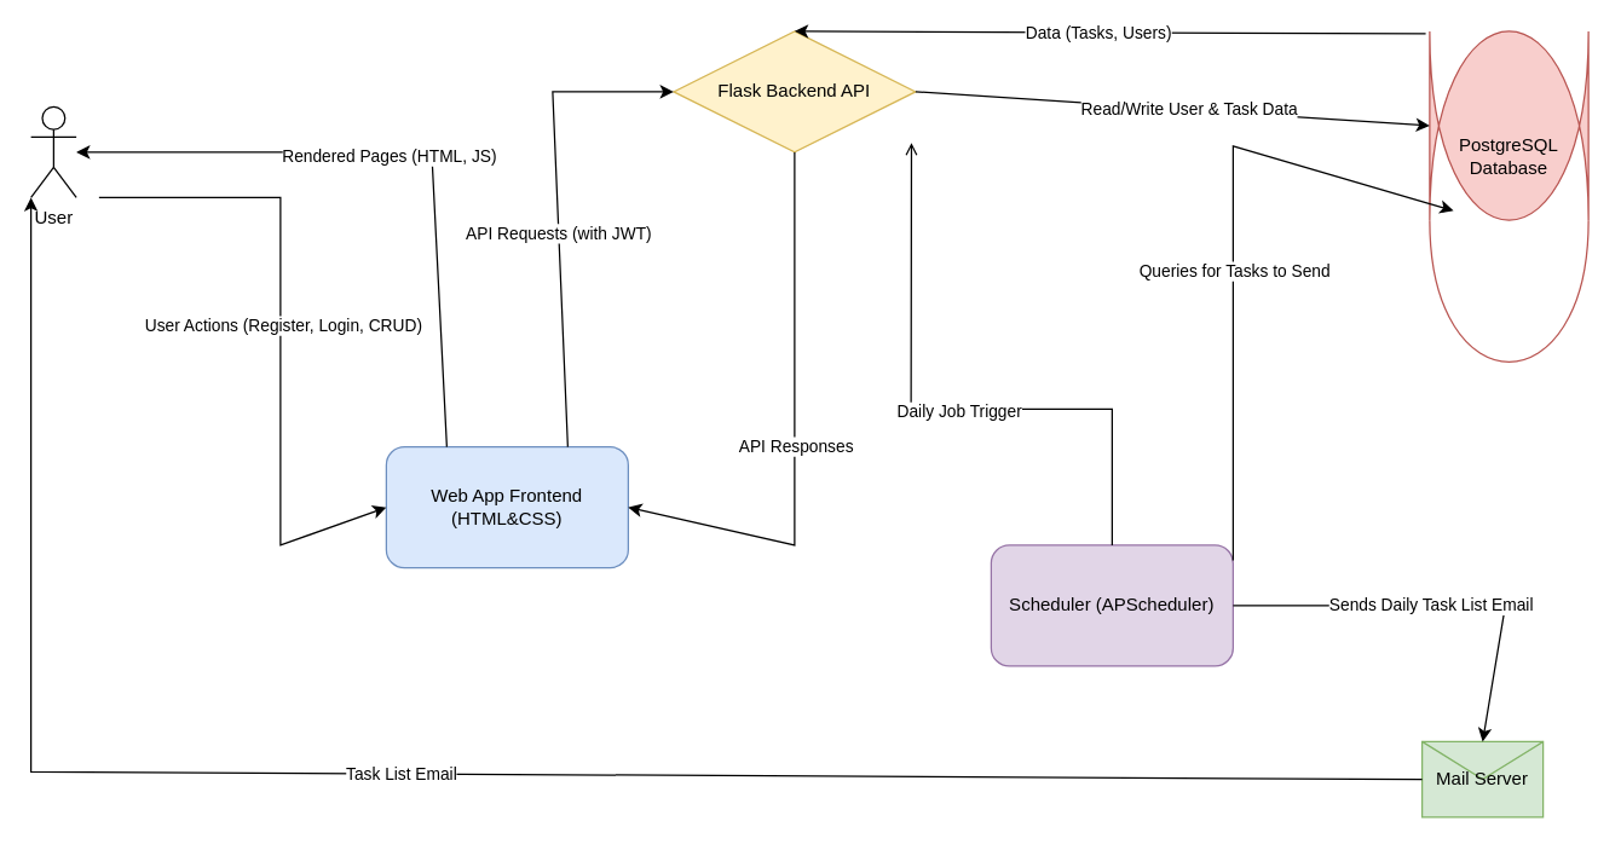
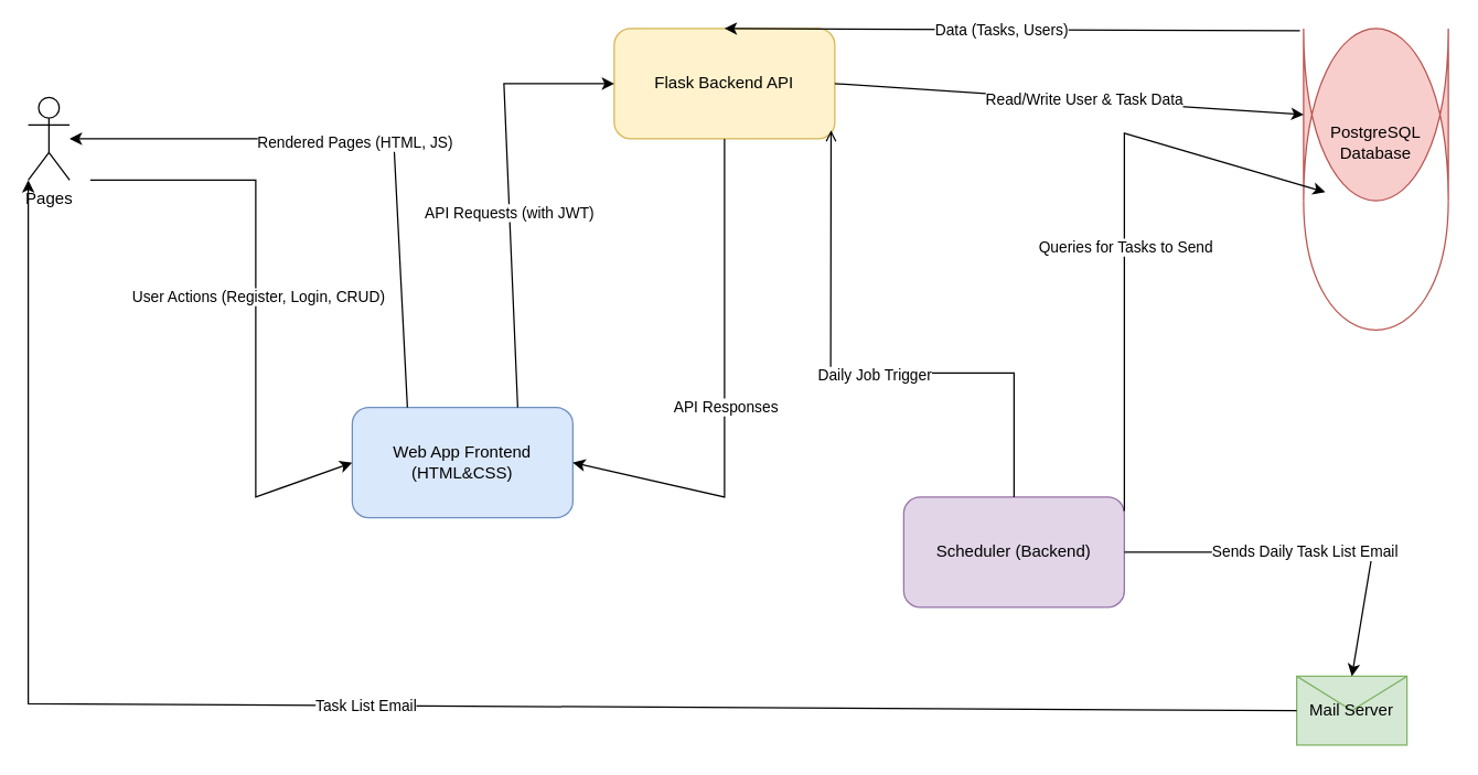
  <mxCell id="0" />
  <mxCell id="1" parent="0" />
- <mxCell id="2" value="User" style="shape=umlActor;verticalLabelPosition=bottom;verticalAlign=top;html=1;outlineConnect=0;" parent="1" vertex="1"><mxGeometry x="20" y="70" width="30" height="60" as="geometry" /></mxCell>
+ <mxCell id="2" value="Pages" style="shape=umlActor;verticalLabelPosition=bottom;verticalAlign=top;html=1;outlineConnect=0;" parent="1" vertex="1"><mxGeometry x="20" y="70" width="30" height="60" as="geometry" /></mxCell>
  <mxCell id="3" value="Web App Frontend (HTML&amp;amp;CSS)" style="rounded=1;whiteSpace=wrap;html=1;fillColor=#dae8fc;strokeColor=#6c8ebf;" parent="1" vertex="1"><mxGeometry x="255" y="295" width="160" height="80" as="geometry" /></mxCell>
- <mxCell id="4" value="Flask Backend API" style="rhombus;whiteSpace=wrap;html=1;fillColor=#fff2cc;strokeColor=#d6b655;" parent="1" vertex="1"><mxGeometry x="445" y="20" width="160" height="80" as="geometry" /></mxCell>
+ <mxCell id="4" value="Flask Backend API" style="rounded=1;whiteSpace=wrap;html=1;fillColor=#fff2cc;strokeColor=#d6b655;" parent="1" vertex="1"><mxGeometry x="445" y="20" width="160" height="80" as="geometry" /></mxCell>
  <mxCell id="5" value="PostgreSQL Database" style="shape=cylinder;whiteSpace=wrap;html=1;boundedLbl=1;backgroundOutline=1;size=15;fillColor=#f8cecc;strokeColor=#b85450;" parent="1" vertex="1"><mxGeometry x="945" y="20" width="105" height="125" as="geometry" /></mxCell>
  <mxCell id="6" value="Mail Server" style="shape=message;whiteSpace=wrap;html=1;fillColor=#d5e8d4;strokeColor=#82b366;" parent="1" vertex="1"><mxGeometry x="940" y="490" width="80" height="50" as="geometry" /></mxCell>
- <mxCell id="7" value="Scheduler (APScheduler)" style="rounded=1;whiteSpace=wrap;html=1;fillColor=#e1d5e7;strokeColor=#9673a6;" parent="1" vertex="1"><mxGeometry x="655" y="360" width="160" height="80" as="geometry" /></mxCell>
+ <mxCell id="7" value="Scheduler (Backend)" style="rounded=1;whiteSpace=wrap;html=1;fillColor=#e1d5e7;strokeColor=#9673a6;" parent="1" vertex="1"><mxGeometry x="655" y="360" width="160" height="80" as="geometry" /></mxCell>
  <mxCell id="8" value="" style="endArrow=classic;html=1;rounded=0;exitX=1;exitY=1;exitDx=0;exitDy=0;entryX=0;entryY=0.5;entryDx=0;entryDy=0;exitPerimeter=0;" parent="1" target="3" edge="1"><mxGeometry width="50" height="50" relative="1" as="geometry"><mxPoint x="65" y="130" as="sourcePoint" /><mxPoint x="245" y="290" as="targetPoint" /><Array as="points"><mxPoint x="185" y="130" /><mxPoint x="185" y="360" /></Array></mxGeometry></mxCell>
  <mxCell id="9" value="User Actions (Register, Login, CRUD)" style="edgeLabel;html=1;align=center;verticalAlign=middle;resizable=0;points=[];" parent="8" vertex="1" connectable="0"><mxGeometry x="-0.038" y="1" relative="1" as="geometry"><mxPoint as="offset" /></mxGeometry></mxCell>
  <mxCell id="10" value="" style="endArrow=classic;html=1;rounded=0;entryX=0.5;entryY=0.5;entryDx=0;entryDy=0;exitX=0.25;exitY=0;exitDx=0;exitDy=0;entryPerimeter=0;" parent="1" source="3" edge="1"><mxGeometry width="50" height="50" relative="1" as="geometry"><mxPoint x="245" y="290" as="sourcePoint" /><mxPoint x="50" y="100" as="targetPoint" /><Array as="points"><mxPoint x="285" y="100" /></Array></mxGeometry></mxCell>
  <mxCell id="11" value="Rendered Pages (HTML, JS)" style="edgeLabel;html=1;align=center;verticalAlign=middle;resizable=0;points=[];" parent="10" vertex="1" connectable="0"><mxGeometry x="0.04" y="2" relative="1" as="geometry"><mxPoint as="offset" /></mxGeometry></mxCell>
  <mxCell id="12" value="" style="endArrow=classic;html=1;rounded=0;exitX=0.75;exitY=0;exitDx=0;exitDy=0;entryX=0;entryY=0.5;entryDx=0;entryDy=0;" parent="1" source="3" target="4" edge="1"><mxGeometry width="50" height="50" relative="1" as="geometry"><mxPoint x="405" y="290" as="sourcePoint" /><mxPoint x="495" y="290" as="targetPoint" /><Array as="points"><mxPoint x="365" y="60" /></Array></mxGeometry></mxCell>
  <mxCell id="13" value="API Requests (with JWT)" style="edgeLabel;html=1;align=center;verticalAlign=middle;resizable=0;points=[];" parent="12" vertex="1" connectable="0"><mxGeometry x="-0.1" relative="1" as="geometry"><mxPoint as="offset" /></mxGeometry></mxCell>
  <mxCell id="14" value="" style="endArrow=classic;html=1;rounded=0;entryX=1;entryY=0.5;entryDx=0;entryDy=0;exitX=0.5;exitY=1;exitDx=0;exitDy=0;" parent="1" source="4" target="3" edge="1"><mxGeometry width="50" height="50" relative="1" as="geometry"><mxPoint x="655" y="290" as="sourcePoint" /><mxPoint x="405" y="290" as="targetPoint" /><Array as="points"><mxPoint x="525" y="360" /></Array></mxGeometry></mxCell>
  <mxCell id="15" value="API Responses" style="edgeLabel;html=1;align=center;verticalAlign=middle;resizable=0;points=[];" parent="14" vertex="1" connectable="0"><mxGeometry x="0.04" relative="1" as="geometry"><mxPoint as="offset" /></mxGeometry></mxCell>
  <mxCell id="16" value="" style="endArrow=classic;html=1;rounded=0;exitX=1;exitY=0.5;exitDx=0;exitDy=0;entryX=0;entryY=0.5;entryDx=0;entryDy=0;" parent="1" source="4" target="5" edge="1"><mxGeometry width="50" height="50" relative="1" as="geometry"><mxPoint x="655" y="290" as="sourcePoint" /><mxPoint x="745" y="290" as="targetPoint" /></mxGeometry></mxCell>
  <mxCell id="17" value="Read/Write User &amp; Task Data" style="edgeLabel;html=1;align=center;verticalAlign=middle;resizable=0;points=[];" parent="16" vertex="1" connectable="0"><mxGeometry x="0.06" relative="1" as="geometry"><mxPoint as="offset" /></mxGeometry></mxCell>
  <mxCell id="18" value="" style="endArrow=classic;html=1;rounded=0;entryX=0.5;entryY=0;entryDx=0;entryDy=0;exitX=-0.025;exitY=0.013;exitDx=0;exitDy=0;exitPerimeter=0;" parent="1" source="5" target="4" edge="1"><mxGeometry width="50" height="50" relative="1" as="geometry"><mxPoint x="825" y="290" as="sourcePoint" /><mxPoint x="655" y="290" as="targetPoint" /></mxGeometry></mxCell>
  <mxCell id="19" value="Data (Tasks, Users)" style="edgeLabel;html=1;align=center;verticalAlign=middle;resizable=0;points=[];" parent="18" vertex="1" connectable="0"><mxGeometry x="0.04" relative="1" as="geometry"><mxPoint as="offset" /></mxGeometry></mxCell>
  <mxCell id="20" value="" style="endArrow=open;html=1;rounded=0;entryX=0.983;entryY=0.923;entryDx=0;entryDy=0;entryPerimeter=0;exitX=0.5;exitY=0;exitDx=0;exitDy=0;" parent="1" source="7" target="4" edge="1"><mxGeometry width="50" height="50" relative="1" as="geometry"><mxPoint x="705" y="370" as="sourcePoint" /><mxPoint x="645" y="160" as="targetPoint" /><Array as="points"><mxPoint x="735" y="270" /><mxPoint x="602" y="270" /></Array></mxGeometry></mxCell>
  <mxCell id="21" value="Daily Job Trigger" style="edgeLabel;html=1;align=center;verticalAlign=middle;resizable=0;points=[];" parent="20" vertex="1" connectable="0"><mxGeometry x="-0.038" y="1" relative="1" as="geometry"><mxPoint as="offset" /></mxGeometry></mxCell>
  <mxCell id="22" value="" style="endArrow=classic;html=1;rounded=0;exitX=1;exitY=0.125;exitDx=0;exitDy=0;exitPerimeter=0;entryX=0.15;entryY=0.95;entryDx=0;entryDy=0;entryPerimeter=0;" parent="1" source="7" target="5" edge="1"><mxGeometry width="50" height="50" relative="1" as="geometry"><mxPoint x="655" y="500" as="sourcePoint" /><mxPoint x="945" y="96" as="targetPoint" /><Array as="points"><mxPoint x="815" y="96" /></Array></mxGeometry></mxCell>
  <mxCell id="23" value="Queries for Tasks to Send" style="edgeLabel;html=1;align=center;verticalAlign=middle;resizable=0;points=[];" parent="22" vertex="1" connectable="0"><mxGeometry x="-0.1" relative="1" as="geometry"><mxPoint as="offset" /></mxGeometry></mxCell>
  <mxCell id="24" value="" style="endArrow=classic;html=1;rounded=0;exitX=1;exitY=0.5;exitDx=0;exitDy=0;entryX=0.5;entryY=0;entryDx=0;entryDy=0;" parent="1" source="7" target="6" edge="1"><mxGeometry width="50" height="50" relative="1" as="geometry"><mxPoint x="655" y="500" as="sourcePoint" /><mxPoint x="875" y="500" as="targetPoint" /><Array as="points"><mxPoint x="995" y="400" /></Array></mxGeometry></mxCell>
  <mxCell id="25" value="Sends Daily Task List Email" style="edgeLabel;html=1;align=center;verticalAlign=middle;resizable=0;points=[];" parent="24" vertex="1" connectable="0"><mxGeometry x="-0.038" y="1" relative="1" as="geometry"><mxPoint as="offset" /></mxGeometry></mxCell>
  <mxCell id="26" value="" style="endArrow=classic;html=1;rounded=0;entryX=0;entryY=1;entryDx=0;entryDy=0;exitX=0;exitY=0.5;exitDx=0;exitDy=0;entryPerimeter=0;" parent="1" source="6" target="2" edge="1"><mxGeometry width="50" height="50" relative="1" as="geometry"><mxPoint x="860" y="500" as="sourcePoint" /><mxPoint x="110" y="290" as="targetPoint" /><Array as="points"><mxPoint x="20" y="510" /></Array></mxGeometry></mxCell>
  <mxCell id="27" value="Task List Email" style="edgeLabel;html=1;align=center;verticalAlign=middle;resizable=0;points=[];" parent="26" vertex="1" connectable="0"><mxGeometry x="0.04" relative="1" as="geometry"><mxPoint as="offset" /></mxGeometry></mxCell>
